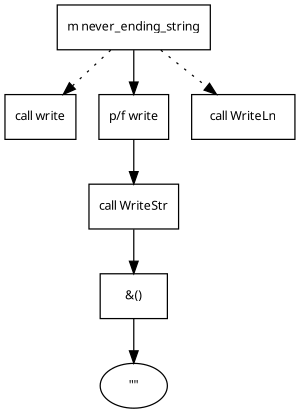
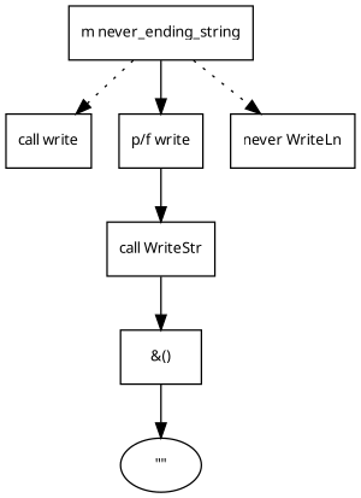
  digraph {
    fontname="Noto Sans"
    fontsize=10
    node [fontname="Noto Sans" fontsize=10 shape=box]
    edge [fontname="Noto Sans" fontsize=10]
    n1 [label="m never_ending_string"]
    n2 [label="call write"]
    n3 [label="p/f write"]
-   n4 [label="call WriteLn"]
+   n4 [label="never WriteLn"]
    n5 [label="call WriteStr"]
    n6 [label="&()"]
    n7 [label="\"\"" shape=ellipse]
    n1 -> n2 [style=dotted]
    n1 -> n3
    n1 -> n4 [style=dotted]
    n3 -> n5 [style=solid]
    n5 -> n6
    n6 -> n7
  }
